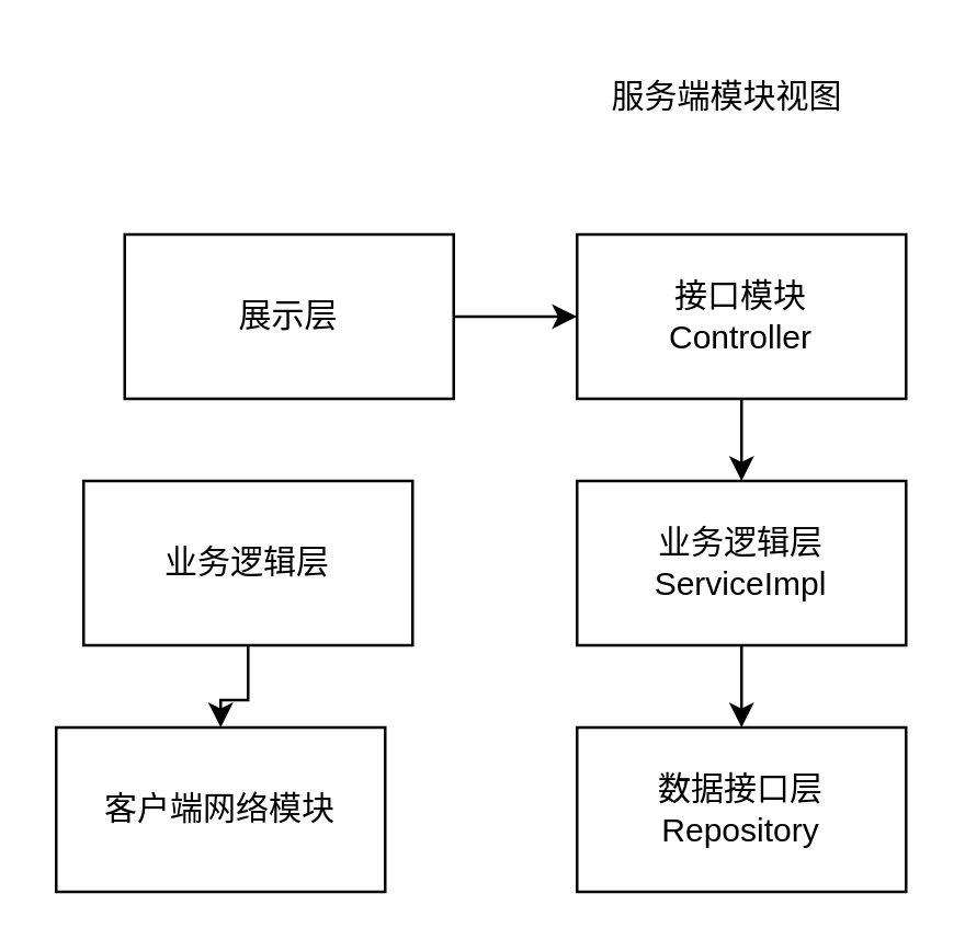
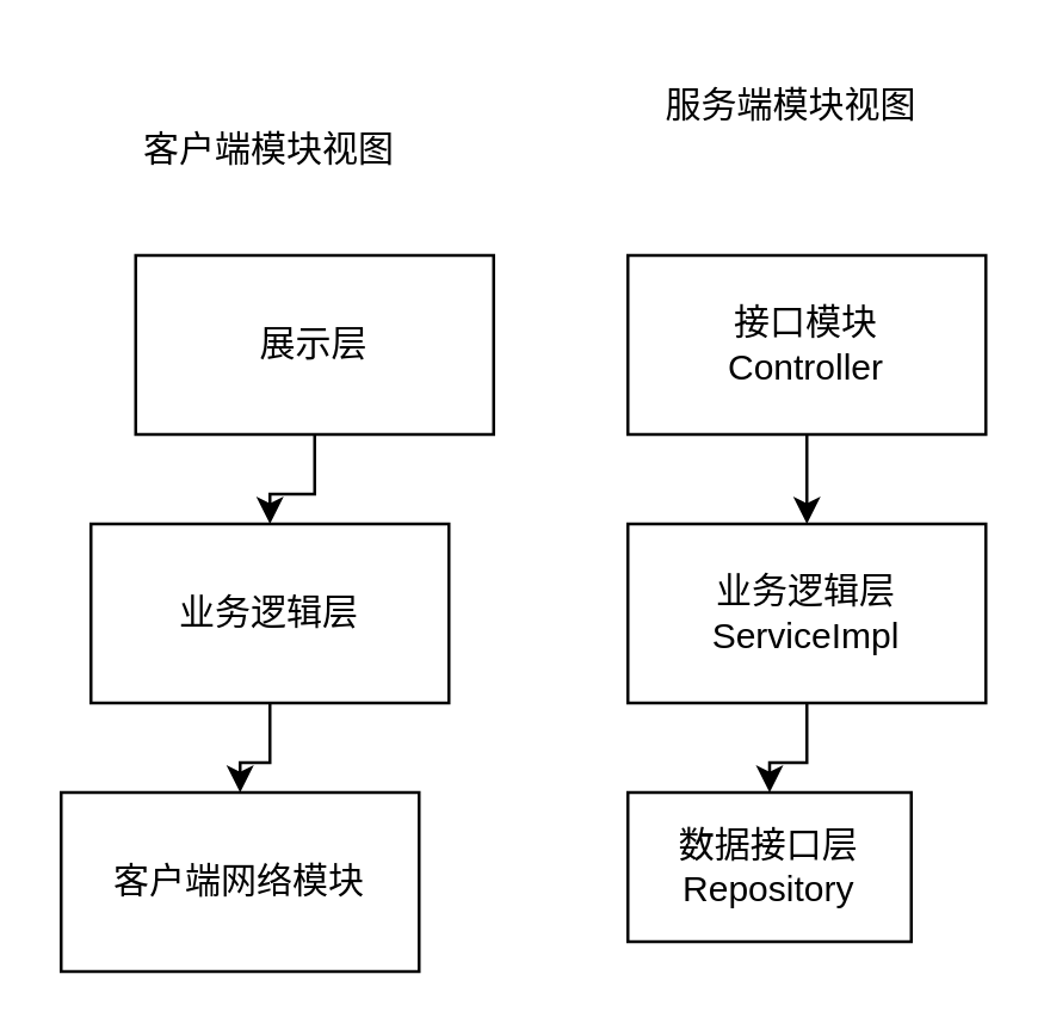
  <mxCell id="0" />
  <mxCell id="1" parent="0" />
- <mxCell id="2" value="" style="edgeStyle=orthogonalEdgeStyle;rounded=0;orthogonalLoop=1;jettySize=auto;html=1;" edge="1" parent="1" source="3" target="8"><mxGeometry relative="1" as="geometry" /></mxCell>
+ <mxCell id="2" value="" style="edgeStyle=orthogonalEdgeStyle;rounded=0;orthogonalLoop=1;jettySize=auto;html=1;" edge="1" parent="1" source="3" target="5"><mxGeometry relative="1" as="geometry" /></mxCell>
  <mxCell id="3" value="展示层" style="rounded=0;whiteSpace=wrap;html=1;" vertex="1" parent="1"><mxGeometry x="45" y="85" width="120" height="60" as="geometry" /></mxCell>
  <mxCell id="4" value="" style="edgeStyle=orthogonalEdgeStyle;rounded=0;orthogonalLoop=1;jettySize=auto;html=1;" edge="1" parent="1" source="5" target="6"><mxGeometry relative="1" as="geometry" /></mxCell>
  <mxCell id="5" value="业务逻辑层" style="rounded=0;whiteSpace=wrap;html=1;" vertex="1" parent="1"><mxGeometry x="30" y="175" width="120" height="60" as="geometry" /></mxCell>
  <mxCell id="6" value="客户端网络模块" style="rounded=0;whiteSpace=wrap;html=1;" vertex="1" parent="1"><mxGeometry x="20" y="265" width="120" height="60" as="geometry" /></mxCell>
  <mxCell id="7" value="" style="edgeStyle=orthogonalEdgeStyle;rounded=0;orthogonalLoop=1;jettySize=auto;html=1;" edge="1" parent="1" source="8" target="10"><mxGeometry relative="1" as="geometry" /></mxCell>
  <mxCell id="8" value="接口模块&lt;div&gt;Controller&lt;/div&gt;" style="rounded=0;whiteSpace=wrap;html=1;" vertex="1" parent="1"><mxGeometry x="210" y="85" width="120" height="60" as="geometry" /></mxCell>
  <mxCell id="9" value="" style="edgeStyle=orthogonalEdgeStyle;rounded=0;orthogonalLoop=1;jettySize=auto;html=1;" edge="1" parent="1" source="10" target="11"><mxGeometry relative="1" as="geometry" /></mxCell>
  <mxCell id="10" value="业务逻辑层&lt;div&gt;ServiceImpl&lt;/div&gt;" style="rounded=0;whiteSpace=wrap;html=1;" vertex="1" parent="1"><mxGeometry x="210" y="175" width="120" height="60" as="geometry" /></mxCell>
- <mxCell id="11" value="数据接口层&lt;div&gt;Repository&lt;/div&gt;" style="rounded=0;whiteSpace=wrap;html=1;" vertex="1" parent="1"><mxGeometry x="210" y="265" width="120" height="60" as="geometry" /></mxCell>
+ <mxCell id="11" value="数据接口层&lt;div&gt;Repository&lt;/div&gt;" style="rounded=0;whiteSpace=wrap;html=1;" vertex="1" parent="1"><mxGeometry x="210" y="265" width="95" height="50" as="geometry" /></mxCell>
+ <mxCell id="12" value="客户端模块视图" style="text;html=1;align=center;verticalAlign=middle;whiteSpace=wrap;rounded=0;" vertex="1" parent="1"><mxGeometry x="35" y="35" width="110" height="30" as="geometry" /></mxCell>
  <mxCell id="13" value="服务端模块视图" style="text;html=1;align=center;verticalAlign=middle;whiteSpace=wrap;rounded=0;" vertex="1" parent="1"><mxGeometry x="210" y="20" width="110" height="30" as="geometry" /></mxCell>
